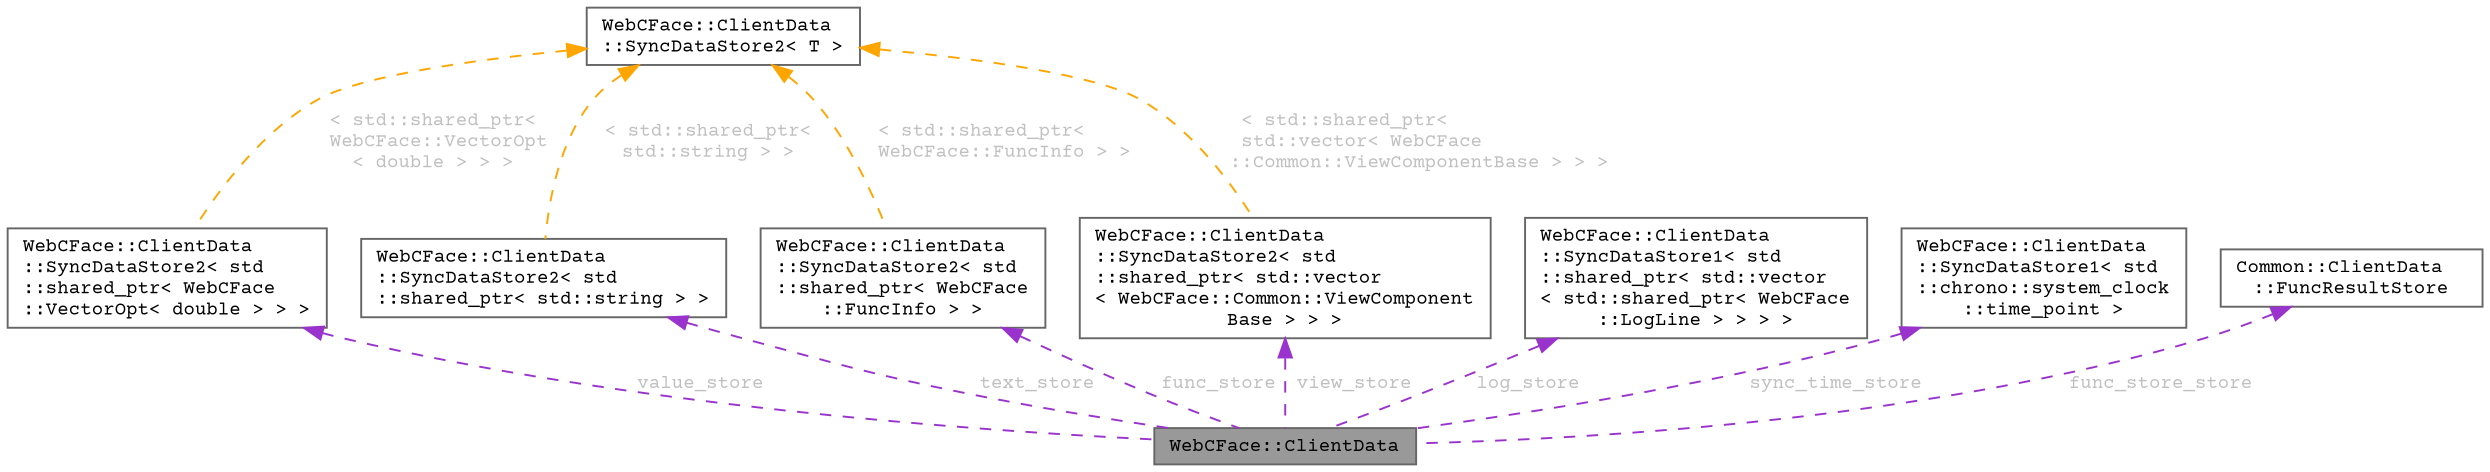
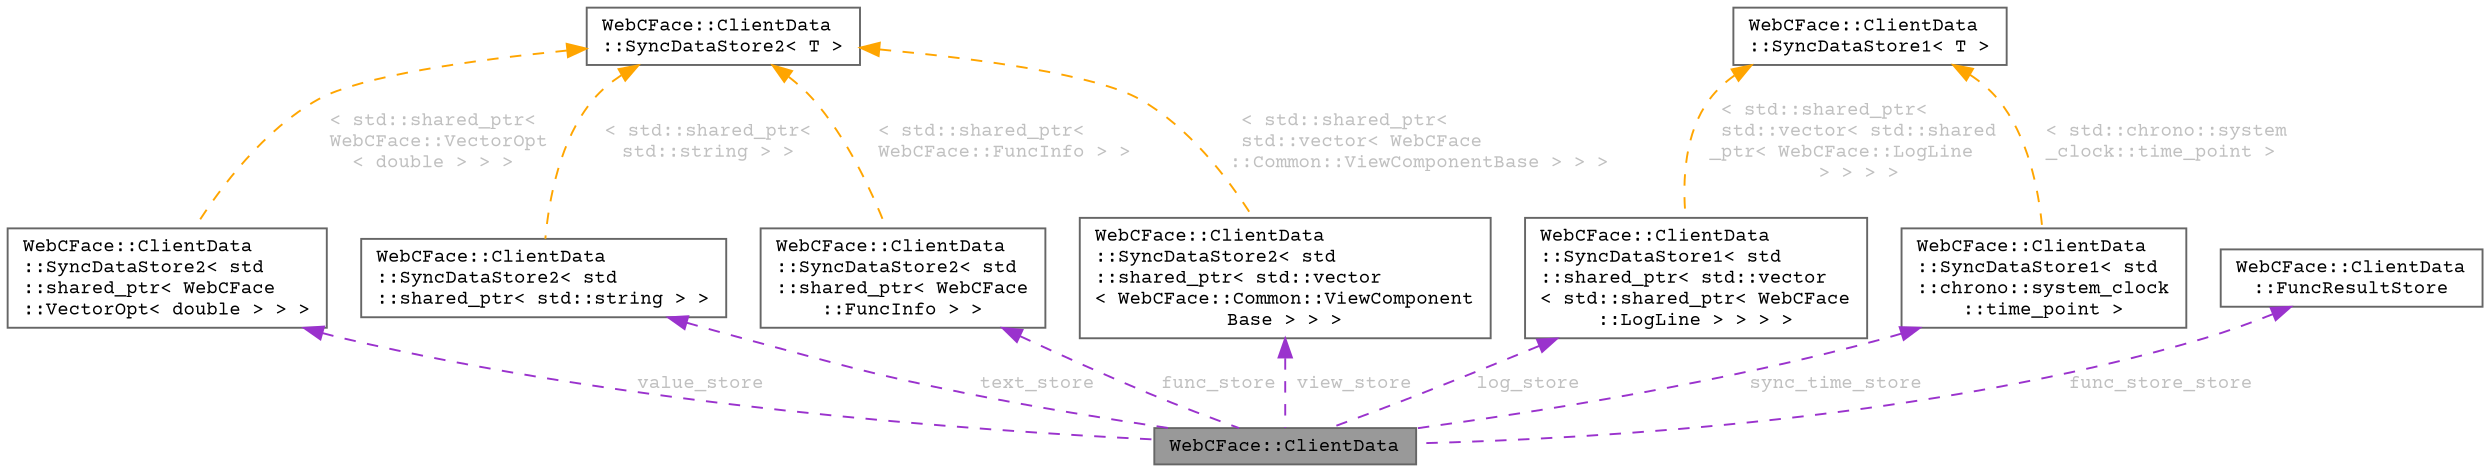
  digraph {
    fontname="Courier Prime"
    rankdir=TB
    node [color=gray40 fillcolor=white fontname="Courier Prime" fontsize=10 shape=box style=filled]
    edge [color=darkorchid3 dir=back fontcolor=grey fontname="Courier Prime" fontsize=10 labelfontname=Helvetica labelfontsize=10 style=dashed]
    n1 [fillcolor=grey60 fontcolor=black height=0.2 label="WebCFace::ClientData" width=0.4]
    n2 [height=0.2 label="WebCFace::ClientData\l::SyncDataStore2\< std\l::shared_ptr\< WebCFace\l::VectorOpt\< double \> \> \>" width=0.4]
    n3 [height=0.2 label="WebCFace::ClientData\l::SyncDataStore2\< T \>" width=0.4]
    n4 [height=0.2 label="WebCFace::ClientData\l::SyncDataStore2\< std\l::shared_ptr\< std::string \> \>" width=0.4]
    n5 [height=0.2 label="WebCFace::ClientData\l::SyncDataStore2\< std\l::shared_ptr\< WebCFace\l::FuncInfo \> \>" width=0.4]
    n6 [height=0.2 label="WebCFace::ClientData\l::SyncDataStore2\< std\l::shared_ptr\< std::vector\l\< WebCFace::Common::ViewComponent\lBase \> \> \>" width=0.4]
    n7 [height=0.2 label="WebCFace::ClientData\l::SyncDataStore1\< std\l::shared_ptr\< std::vector\l\< std::shared_ptr\< WebCFace\l::LogLine \> \> \> \>" width=0.4]
+   n8 [height=0.2 label="WebCFace::ClientData\l::SyncDataStore1\< T \>" width=0.4]
    n9 [height=0.2 label="WebCFace::ClientData\l::SyncDataStore1\< std\l::chrono::system_clock\l::time_point \>" width=0.4]
-   n10 [height=0.2 label="Common::ClientData\l::FuncResultStore" width=0.4]
+   n10 [height=0.2 label="WebCFace::ClientData\l::FuncResultStore" width=0.4]
    n2 -> n1 [label=" value_store"]
    n3 -> n2 [color=orange label=" \< std::shared_ptr\<\l WebCFace::VectorOpt\l\< double \> \> \>"]
    n3 -> n4 [color=orange label=" \< std::shared_ptr\<\l std::string \> \>"]
    n3 -> n5 [color=orange label=" \< std::shared_ptr\<\l WebCFace::FuncInfo \> \>"]
    n3 -> n6 [color=orange label=" \< std::shared_ptr\<\l std::vector\< WebCFace\l::Common::ViewComponentBase \> \> \>"]
    n4 -> n1 [label=" text_store"]
    n5 -> n1 [label=" func_store"]
    n6 -> n1 [label=" view_store"]
    n7 -> n1 [label=" log_store"]
+   n8 -> n7 [color=orange label=" \< std::shared_ptr\<\l std::vector\< std::shared\l_ptr\< WebCFace::LogLine\l \> \> \> \>"]
+   n8 -> n9 [color=orange label=" \< std::chrono::system\l_clock::time_point \>"]
    n9 -> n1 [label=" sync_time_store"]
    n10 -> n1 [label=" func_store_store"]
  }
